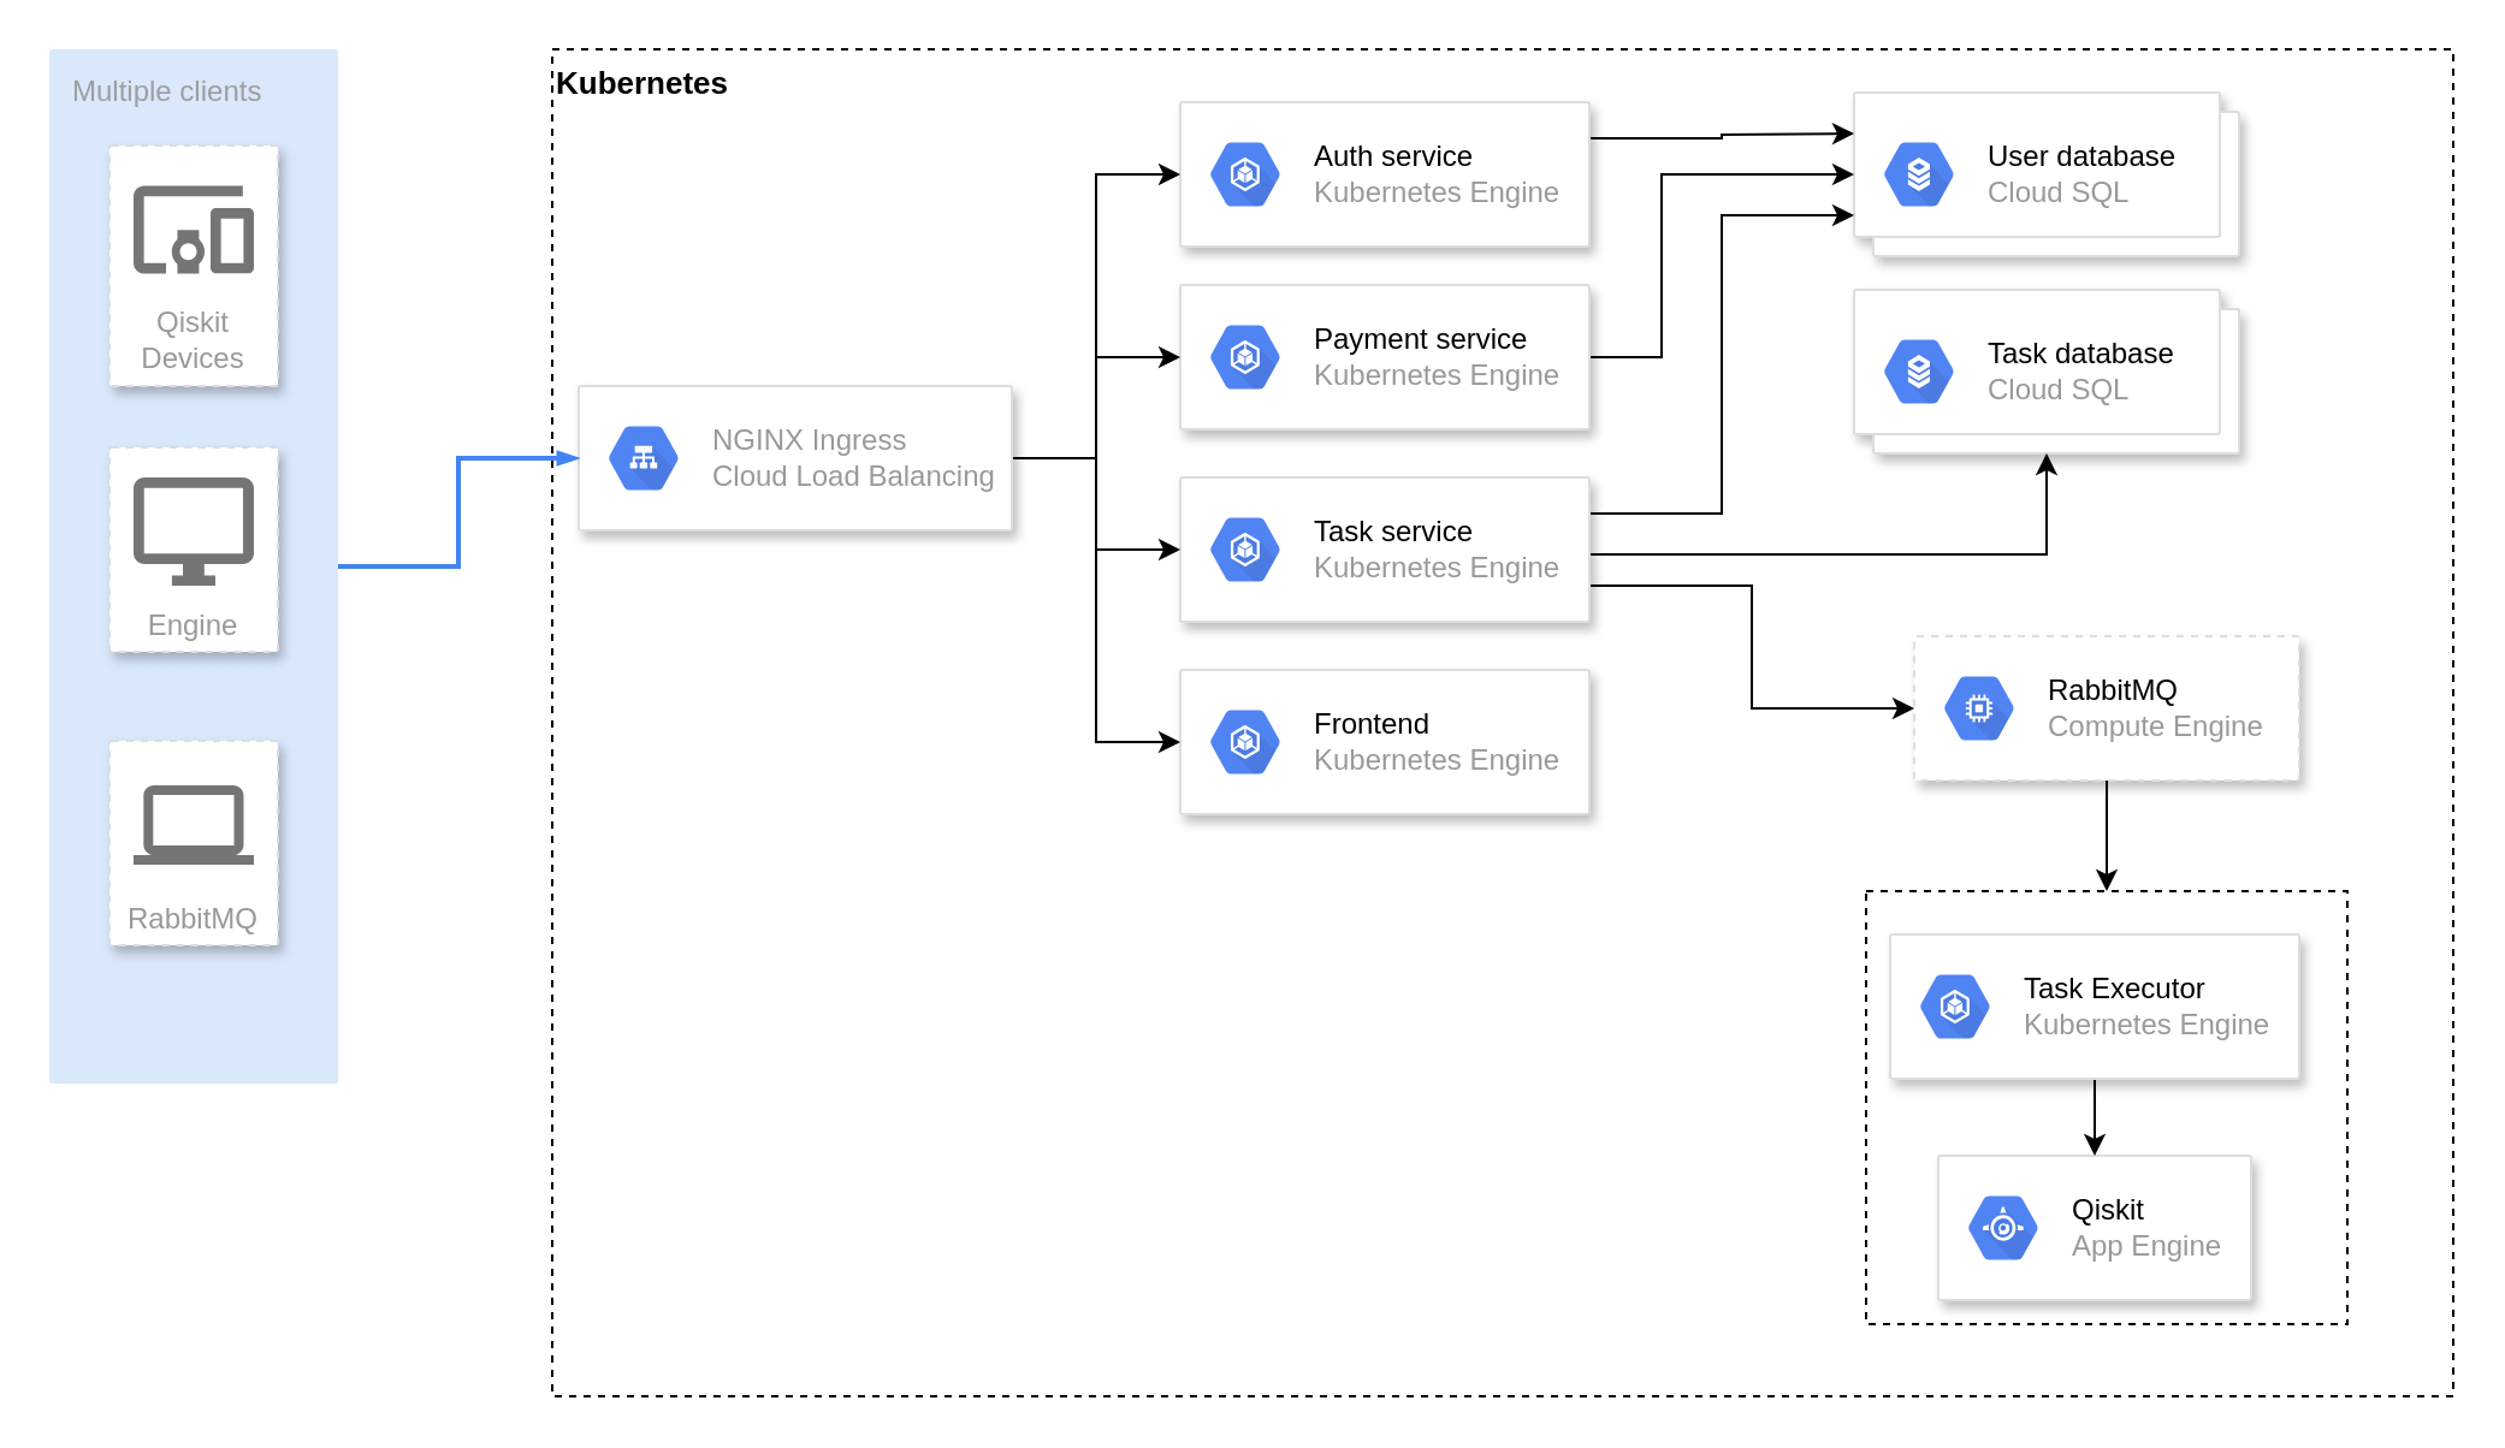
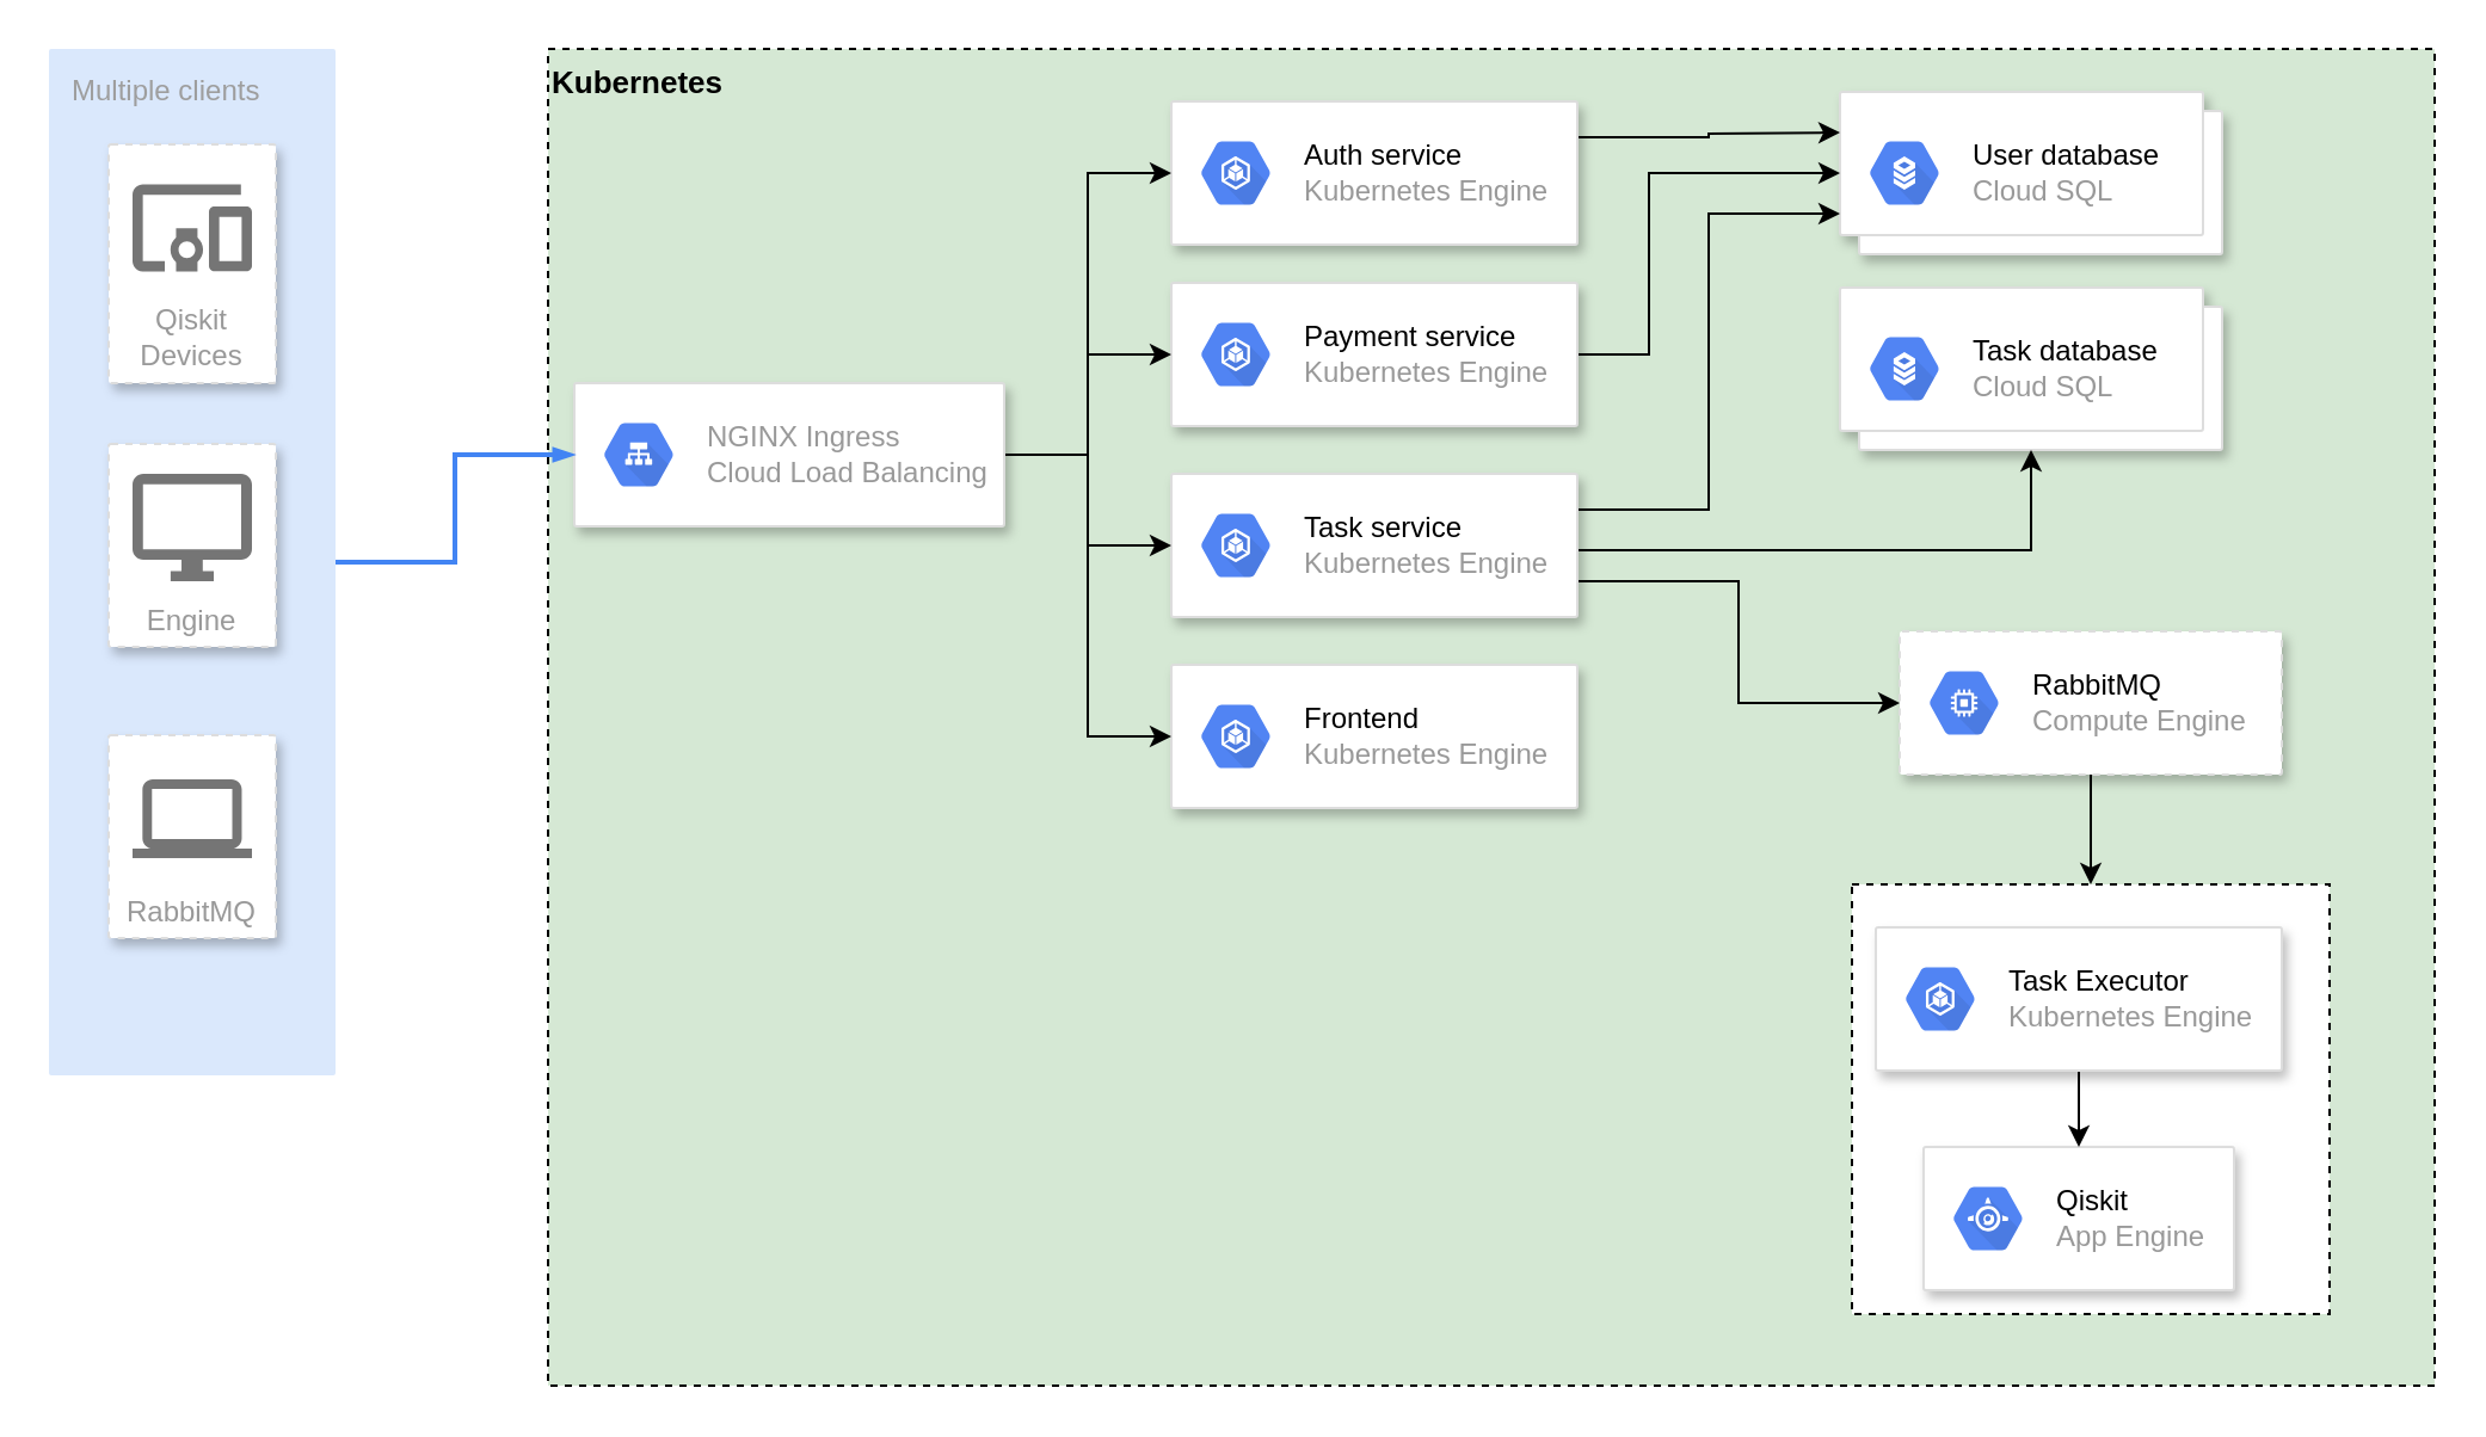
  <mxCell id="0" />
  <mxCell id="1" parent="0" />
- <mxCell id="2" value="&lt;div style=&quot;font-size: 13px;&quot;&gt;Kubernetes&lt;br style=&quot;font-size: 13px;&quot;&gt;&lt;/div&gt;" style="rounded=0;whiteSpace=wrap;html=1;dashed=1;align=left;verticalAlign=top;fontStyle=1;fontSize=13;fontFamily=Helvetica;" vertex="1" parent="1"><mxGeometry x="229" y="20" width="790" height="560" as="geometry" /></mxCell>
+ <mxCell id="2" value="&lt;div style=&quot;font-size: 13px;&quot;&gt;Kubernetes&lt;br style=&quot;font-size: 13px;&quot;&gt;&lt;/div&gt;" style="rounded=0;whiteSpace=wrap;html=1;dashed=1;align=left;verticalAlign=top;fontStyle=1;fontSize=13;fontFamily=Helvetica;fillColor=#d5e8d4;" vertex="1" parent="1"><mxGeometry x="229" y="20" width="790" height="560" as="geometry" /></mxCell>
  <mxCell id="3" value="" style="rounded=0;whiteSpace=wrap;html=1;dashed=1;" vertex="1" parent="1"><mxGeometry x="775" y="370" width="200" height="180" as="geometry" /></mxCell>
  <mxCell id="4" value="" style="shape=mxgraph.gcp2.doubleRect;strokeColor=#dddddd;shadow=1;strokeWidth=1;" vertex="1" parent="1"><mxGeometry x="770" y="120" width="160" height="68" as="geometry" /></mxCell>
  <mxCell id="5" value="&lt;font color=&quot;#000000&quot;&gt;Task database&lt;/font&gt;&lt;br&gt;Cloud SQL" style="dashed=0;connectable=0;html=1;fillColor=#5184F3;strokeColor=none;shape=mxgraph.gcp2.hexIcon;prIcon=cloud_sql;part=1;labelPosition=right;verticalLabelPosition=middle;align=left;verticalAlign=middle;spacingLeft=5;fontColor=#999999;fontSize=12;" vertex="1" parent="4"><mxGeometry y="0.5" width="44" height="39" relative="1" as="geometry"><mxPoint x="5" y="-19.5" as="offset" /></mxGeometry></mxCell>
  <mxCell id="6" value="" style="shape=mxgraph.gcp2.doubleRect;strokeColor=#dddddd;shadow=1;strokeWidth=1;" vertex="1" parent="1"><mxGeometry x="770" y="38" width="160" height="68" as="geometry" /></mxCell>
  <mxCell id="7" value="&lt;font color=&quot;#000000&quot;&gt;User database&lt;/font&gt;&lt;br&gt;Cloud SQL" style="dashed=0;connectable=0;html=1;fillColor=#5184F3;strokeColor=none;shape=mxgraph.gcp2.hexIcon;prIcon=cloud_sql;part=1;labelPosition=right;verticalLabelPosition=middle;align=left;verticalAlign=middle;spacingLeft=5;fontColor=#999999;fontSize=12;" vertex="1" parent="6"><mxGeometry y="0.5" width="44" height="39" relative="1" as="geometry"><mxPoint x="5" y="-19.5" as="offset" /></mxGeometry></mxCell>
  <mxCell id="8" style="edgeStyle=orthogonalEdgeStyle;rounded=0;orthogonalLoop=1;jettySize=auto;html=1;exitX=1;exitY=0.25;exitDx=0;exitDy=0;" edge="1" parent="1" source="9"><mxGeometry relative="1" as="geometry"><mxPoint x="770" y="55" as="targetPoint" /></mxGeometry></mxCell>
  <mxCell id="9" value="" style="strokeColor=#dddddd;shadow=1;strokeWidth=1;rounded=1;absoluteArcSize=1;arcSize=2;" vertex="1" parent="1"><mxGeometry x="490" y="42" width="170" height="60" as="geometry" /></mxCell>
  <mxCell id="10" value="&lt;font color=&quot;#000000&quot;&gt;Auth service&lt;/font&gt;&lt;br&gt;Kubernetes Engine" style="dashed=0;connectable=0;html=1;fillColor=#5184F3;strokeColor=none;shape=mxgraph.gcp2.hexIcon;prIcon=container_engine;part=1;labelPosition=right;verticalLabelPosition=middle;align=left;verticalAlign=middle;spacingLeft=5;fontColor=#999999;fontSize=12;" vertex="1" parent="9"><mxGeometry y="0.5" width="44" height="39" relative="1" as="geometry"><mxPoint x="5" y="-19.5" as="offset" /></mxGeometry></mxCell>
  <mxCell id="11" style="edgeStyle=orthogonalEdgeStyle;rounded=0;orthogonalLoop=1;jettySize=auto;html=1;exitX=1;exitY=0.5;exitDx=0;exitDy=0;entryX=0;entryY=0.5;entryDx=0;entryDy=0;" edge="1" parent="1" source="12" target="6"><mxGeometry relative="1" as="geometry"><Array as="points"><mxPoint x="690" y="148" /><mxPoint x="690" y="72" /></Array></mxGeometry></mxCell>
  <mxCell id="12" value="" style="strokeColor=#dddddd;shadow=1;strokeWidth=1;rounded=1;absoluteArcSize=1;arcSize=2;" vertex="1" parent="1"><mxGeometry x="490" y="118" width="170" height="60" as="geometry" /></mxCell>
  <mxCell id="13" value="&lt;div&gt;&lt;font color=&quot;#000000&quot;&gt;Payment service&lt;/font&gt;&lt;/div&gt;Kubernetes Engine" style="dashed=0;connectable=0;html=1;fillColor=#5184F3;strokeColor=none;shape=mxgraph.gcp2.hexIcon;prIcon=container_engine;part=1;labelPosition=right;verticalLabelPosition=middle;align=left;verticalAlign=middle;spacingLeft=5;fontColor=#999999;fontSize=12;" vertex="1" parent="12"><mxGeometry y="0.5" width="44" height="39" relative="1" as="geometry"><mxPoint x="5" y="-19.5" as="offset" /></mxGeometry></mxCell>
  <mxCell id="14" style="edgeStyle=orthogonalEdgeStyle;rounded=0;orthogonalLoop=1;jettySize=auto;html=1;exitX=1;exitY=0.25;exitDx=0;exitDy=0;entryX=0;entryY=0.75;entryDx=0;entryDy=0;" edge="1" parent="1" source="17" target="6"><mxGeometry relative="1" as="geometry" /></mxCell>
  <mxCell id="15" style="edgeStyle=orthogonalEdgeStyle;rounded=0;orthogonalLoop=1;jettySize=auto;html=1;exitX=1;exitY=0.5;exitDx=0;exitDy=0;entryX=0.5;entryY=1;entryDx=0;entryDy=0;" edge="1" parent="1" source="17" target="4"><mxGeometry relative="1" as="geometry"><Array as="points"><mxPoint x="660" y="230" /><mxPoint x="850" y="230" /></Array></mxGeometry></mxCell>
  <mxCell id="16" style="edgeStyle=orthogonalEdgeStyle;rounded=0;orthogonalLoop=1;jettySize=auto;html=1;exitX=1;exitY=0.75;exitDx=0;exitDy=0;entryX=0;entryY=0.5;entryDx=0;entryDy=0;" edge="1" parent="1" source="17" target="41"><mxGeometry relative="1" as="geometry" /></mxCell>
  <mxCell id="17" value="" style="strokeColor=#dddddd;shadow=1;strokeWidth=1;rounded=1;absoluteArcSize=1;arcSize=2;" vertex="1" parent="1"><mxGeometry x="490" y="198" width="170" height="60" as="geometry" /></mxCell>
  <mxCell id="18" value="&lt;div&gt;&lt;font color=&quot;#000000&quot;&gt;Task service&lt;/font&gt;&lt;/div&gt;Kubernetes Engine" style="dashed=0;connectable=0;html=1;fillColor=#5184F3;strokeColor=none;shape=mxgraph.gcp2.hexIcon;prIcon=container_engine;part=1;labelPosition=right;verticalLabelPosition=middle;align=left;verticalAlign=middle;spacingLeft=5;fontColor=#999999;fontSize=12;" vertex="1" parent="17"><mxGeometry y="0.5" width="44" height="39" relative="1" as="geometry"><mxPoint x="5" y="-19.5" as="offset" /></mxGeometry></mxCell>
  <mxCell id="19" value="" style="strokeColor=#dddddd;shadow=1;strokeWidth=1;rounded=1;absoluteArcSize=1;arcSize=2;" vertex="1" parent="1"><mxGeometry x="805" y="480" width="130" height="60" as="geometry" /></mxCell>
  <mxCell id="20" value="&lt;font color=&quot;#000000&quot;&gt;Qiskit&lt;/font&gt;&lt;br&gt;App Engine" style="dashed=0;connectable=0;html=1;fillColor=#5184F3;strokeColor=none;shape=mxgraph.gcp2.hexIcon;prIcon=app_engine;part=1;labelPosition=right;verticalLabelPosition=middle;align=left;verticalAlign=middle;spacingLeft=5;fontColor=#999999;fontSize=12;" vertex="1" parent="19"><mxGeometry y="0.5" width="44" height="39" relative="1" as="geometry"><mxPoint x="5" y="-19.5" as="offset" /></mxGeometry></mxCell>
  <mxCell id="21" style="edgeStyle=orthogonalEdgeStyle;rounded=0;orthogonalLoop=1;jettySize=auto;html=1;exitX=0.5;exitY=1;exitDx=0;exitDy=0;entryX=0.5;entryY=0;entryDx=0;entryDy=0;" edge="1" parent="1" source="22" target="19"><mxGeometry relative="1" as="geometry" /></mxCell>
  <mxCell id="22" value="" style="strokeColor=#dddddd;shadow=1;strokeWidth=1;rounded=1;absoluteArcSize=1;arcSize=2;" vertex="1" parent="1"><mxGeometry x="785" y="388" width="170" height="60" as="geometry" /></mxCell>
  <mxCell id="23" value="&lt;font color=&quot;#000000&quot;&gt;Task Executor&lt;/font&gt;&lt;br&gt;Kubernetes Engine" style="dashed=0;connectable=0;html=1;fillColor=#5184F3;strokeColor=none;shape=mxgraph.gcp2.hexIcon;prIcon=container_engine;part=1;labelPosition=right;verticalLabelPosition=middle;align=left;verticalAlign=middle;spacingLeft=5;fontColor=#999999;fontSize=12;" vertex="1" parent="22"><mxGeometry y="0.5" width="44" height="39" relative="1" as="geometry"><mxPoint x="5" y="-19.5" as="offset" /></mxGeometry></mxCell>
  <mxCell id="24" value="" style="strokeColor=#dddddd;shadow=1;strokeWidth=1;rounded=1;absoluteArcSize=1;arcSize=2;" vertex="1" parent="1"><mxGeometry x="490" y="278" width="170" height="60" as="geometry" /></mxCell>
  <mxCell id="25" value="&lt;font color=&quot;#000000&quot;&gt;Frontend&lt;/font&gt;&lt;br&gt;Kubernetes Engine" style="dashed=0;connectable=0;html=1;fillColor=#5184F3;strokeColor=none;shape=mxgraph.gcp2.hexIcon;prIcon=container_engine;part=1;labelPosition=right;verticalLabelPosition=middle;align=left;verticalAlign=middle;spacingLeft=5;fontColor=#999999;fontSize=12;" vertex="1" parent="24"><mxGeometry y="0.5" width="44" height="39" relative="1" as="geometry"><mxPoint x="5" y="-19.5" as="offset" /></mxGeometry></mxCell>
  <mxCell id="26" style="edgeStyle=orthogonalEdgeStyle;rounded=0;orthogonalLoop=1;jettySize=auto;html=1;exitX=1;exitY=0.5;exitDx=0;exitDy=0;entryX=0;entryY=0.5;entryDx=0;entryDy=0;" edge="1" parent="1" source="30" target="17"><mxGeometry relative="1" as="geometry" /></mxCell>
  <mxCell id="27" style="edgeStyle=orthogonalEdgeStyle;rounded=0;orthogonalLoop=1;jettySize=auto;html=1;exitX=1;exitY=0.5;exitDx=0;exitDy=0;entryX=0;entryY=0.5;entryDx=0;entryDy=0;" edge="1" parent="1" source="30" target="12"><mxGeometry relative="1" as="geometry" /></mxCell>
  <mxCell id="28" style="edgeStyle=orthogonalEdgeStyle;rounded=0;orthogonalLoop=1;jettySize=auto;html=1;exitX=1;exitY=0.5;exitDx=0;exitDy=0;entryX=0;entryY=0.5;entryDx=0;entryDy=0;" edge="1" parent="1" source="30" target="9"><mxGeometry relative="1" as="geometry" /></mxCell>
  <mxCell id="29" style="edgeStyle=orthogonalEdgeStyle;rounded=0;orthogonalLoop=1;jettySize=auto;html=1;exitX=1;exitY=0.5;exitDx=0;exitDy=0;entryX=0;entryY=0.5;entryDx=0;entryDy=0;" edge="1" parent="1" source="30" target="24"><mxGeometry relative="1" as="geometry" /></mxCell>
  <mxCell id="30" value="" style="strokeColor=#dddddd;shadow=1;strokeWidth=1;rounded=1;absoluteArcSize=1;arcSize=2;" vertex="1" parent="1"><mxGeometry x="240" y="160" width="180" height="60" as="geometry" /></mxCell>
  <mxCell id="31" value="NGINX Ingress&lt;br&gt;Cloud Load Balancing" style="dashed=0;connectable=0;html=1;fillColor=#5184F3;strokeColor=none;shape=mxgraph.gcp2.hexIcon;prIcon=cloud_load_balancing;part=1;labelPosition=right;verticalLabelPosition=middle;align=left;verticalAlign=middle;spacingLeft=5;fontColor=#999999;fontSize=12;" vertex="1" parent="30"><mxGeometry y="0.5" width="44" height="39" relative="1" as="geometry"><mxPoint x="5" y="-19.5" as="offset" /></mxGeometry></mxCell>
  <mxCell id="32" value="Multiple clients" style="points=[[0,0,0],[0.25,0,0],[0.5,0,0],[0.75,0,0],[1,0,0],[1,0.25,0],[1,0.5,0],[1,0.75,0],[1,1,0],[0.75,1,0],[0.5,1,0],[0.25,1,0],[0,1,0],[0,0.75,0],[0,0.5,0],[0,0.25,0]];rounded=1;absoluteArcSize=1;arcSize=2;html=1;strokeColor=none;shadow=0;dashed=0;fontSize=12;fontColor=#9E9E9E;align=left;verticalAlign=top;spacing=10;spacingTop=-4;fillColor=#dae8fc;" vertex="1" parent="1"><mxGeometry x="20" y="20" width="120" height="430" as="geometry" /></mxCell>
  <mxCell id="33" value="Engine" style="strokeColor=#dddddd;shadow=1;strokeWidth=1;rounded=1;absoluteArcSize=1;arcSize=2;labelPosition=center;verticalLabelPosition=middle;align=center;verticalAlign=bottom;spacingLeft=0;fontColor=#999999;fontSize=12;whiteSpace=wrap;spacingBottom=2;dashed=1;" vertex="1" parent="1"><mxGeometry x="45" y="185.5" width="70" height="85" as="geometry" /></mxCell>
  <mxCell id="34" value="" style="dashed=0;connectable=0;html=1;fillColor=#757575;strokeColor=none;shape=mxgraph.gcp2.desktop;part=1;" vertex="1" parent="33"><mxGeometry x="0.5" width="50" height="45" relative="1" as="geometry"><mxPoint x="-25" y="12.5" as="offset" /></mxGeometry></mxCell>
  <mxCell id="35" value="RabbitMQ" style="strokeColor=#dddddd;shadow=1;strokeWidth=1;rounded=1;absoluteArcSize=1;arcSize=2;labelPosition=center;verticalLabelPosition=middle;align=center;verticalAlign=bottom;spacingLeft=0;fontColor=#999999;fontSize=12;whiteSpace=wrap;spacingBottom=2;dashed=1;" vertex="1" parent="1"><mxGeometry x="45" y="307.5" width="70" height="85" as="geometry" /></mxCell>
  <mxCell id="36" value="" style="dashed=0;connectable=0;html=1;fillColor=#757575;strokeColor=none;shape=mxgraph.gcp2.laptop;part=1;" vertex="1" parent="35"><mxGeometry x="0.5" width="50" height="33" relative="1" as="geometry"><mxPoint x="-25" y="18.5" as="offset" /></mxGeometry></mxCell>
  <mxCell id="37" value="Qiskit Devices" style="strokeColor=#dddddd;shadow=1;strokeWidth=1;rounded=1;absoluteArcSize=1;arcSize=2;labelPosition=center;verticalLabelPosition=middle;align=center;verticalAlign=bottom;spacingLeft=0;fontColor=#999999;fontSize=12;whiteSpace=wrap;spacingBottom=2;dashed=1;" vertex="1" parent="1"><mxGeometry x="45" y="60" width="70" height="100" as="geometry" /></mxCell>
  <mxCell id="38" value="" style="dashed=0;connectable=0;html=1;fillColor=#757575;strokeColor=none;shape=mxgraph.gcp2.mobile_devices;part=1;" vertex="1" parent="37"><mxGeometry x="0.5" width="50" height="36.5" relative="1" as="geometry"><mxPoint x="-25" y="16.75" as="offset" /></mxGeometry></mxCell>
  <mxCell id="39" value="" style="edgeStyle=orthogonalEdgeStyle;fontSize=12;html=1;endArrow=blockThin;endFill=1;rounded=0;strokeWidth=2;endSize=4;startSize=4;dashed=0;strokeColor=#4284F3;exitX=1;exitY=0.5;exitDx=0;exitDy=0;exitPerimeter=0;entryX=0;entryY=0.5;entryDx=0;entryDy=0;" edge="1" parent="1" source="32" target="30"><mxGeometry width="100" relative="1" as="geometry"><mxPoint x="440" y="310" as="sourcePoint" /><mxPoint x="540" y="310" as="targetPoint" /></mxGeometry></mxCell>
  <mxCell id="40" style="edgeStyle=orthogonalEdgeStyle;rounded=0;orthogonalLoop=1;jettySize=auto;html=1;exitX=0.5;exitY=1;exitDx=0;exitDy=0;entryX=0.5;entryY=0;entryDx=0;entryDy=0;" edge="1" parent="1" source="41" target="3"><mxGeometry relative="1" as="geometry" /></mxCell>
  <mxCell id="41" value="" style="strokeColor=#dddddd;shadow=1;strokeWidth=1;rounded=1;absoluteArcSize=1;arcSize=2;dashed=1;align=left;" vertex="1" parent="1"><mxGeometry x="795" y="264" width="160" height="60" as="geometry" /></mxCell>
  <mxCell id="42" value="&lt;font color=&quot;#000000&quot;&gt;RabbitMQ&lt;/font&gt;&lt;br&gt;Compute Engine" style="dashed=0;connectable=0;html=1;fillColor=#5184F3;strokeColor=none;shape=mxgraph.gcp2.hexIcon;prIcon=compute_engine;part=1;labelPosition=right;verticalLabelPosition=middle;align=left;verticalAlign=middle;spacingLeft=5;fontColor=#999999;fontSize=12;" vertex="1" parent="41"><mxGeometry y="0.5" width="44" height="39" relative="1" as="geometry"><mxPoint x="5" y="-19.5" as="offset" /></mxGeometry></mxCell>
